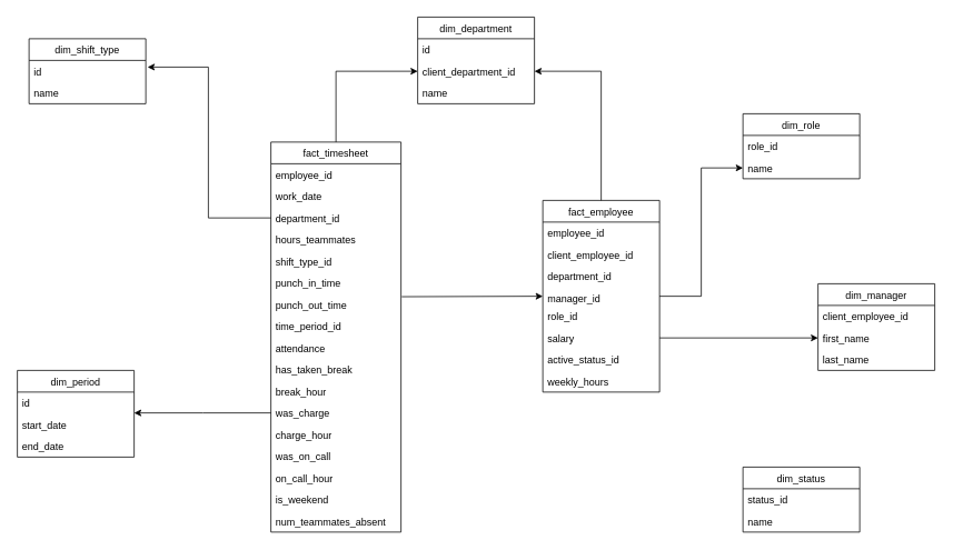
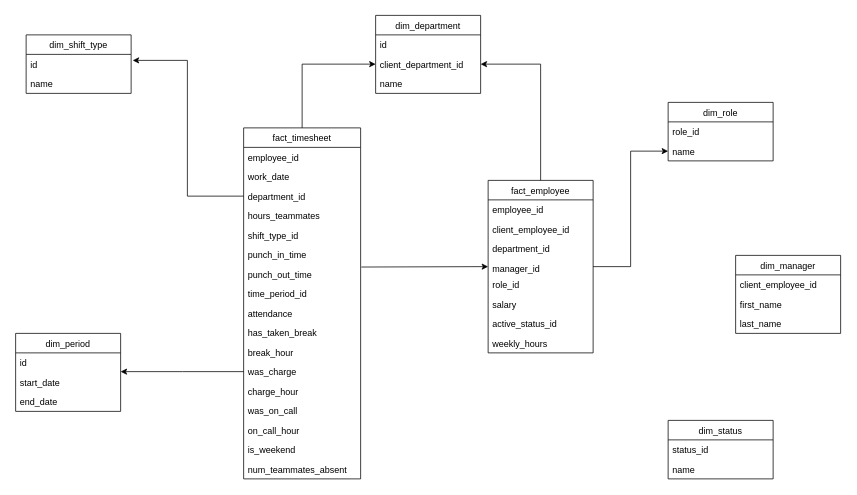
  <mxCell id="0" />
  <mxCell id="1" parent="0" />
  <mxCell id="2" style="edgeStyle=orthogonalEdgeStyle;rounded=0;orthogonalLoop=1;jettySize=auto;html=1;entryX=0;entryY=0.5;entryDx=0;entryDy=0;" parent="1" source="3" target="42" edge="1"><mxGeometry relative="1" as="geometry" /></mxCell>
  <mxCell id="3" value="fact_timesheet" style="swimlane;fontStyle=0;childLayout=stackLayout;horizontal=1;startSize=26;horizontalStack=0;resizeParent=1;resizeParentMax=0;resizeLast=0;collapsible=1;marginBottom=0;" parent="1" vertex="1"><mxGeometry x="324" y="170" width="156" height="468" as="geometry" /></mxCell>
  <mxCell id="4" value="employee_id" style="text;strokeColor=none;fillColor=none;align=left;verticalAlign=top;spacingLeft=4;spacingRight=4;overflow=hidden;rotatable=0;points=[[0,0.5],[1,0.5]];portConstraint=eastwest;" parent="3" vertex="1"><mxGeometry y="26" width="156" height="26" as="geometry" /></mxCell>
  <mxCell id="5" value="work_date" style="text;strokeColor=none;fillColor=none;align=left;verticalAlign=top;spacingLeft=4;spacingRight=4;overflow=hidden;rotatable=0;points=[[0,0.5],[1,0.5]];portConstraint=eastwest;" parent="3" vertex="1"><mxGeometry y="52" width="156" height="26" as="geometry" /></mxCell>
  <mxCell id="6" value="department_id" style="text;strokeColor=none;fillColor=none;align=left;verticalAlign=top;spacingLeft=4;spacingRight=4;overflow=hidden;rotatable=0;points=[[0,0.5],[1,0.5]];portConstraint=eastwest;" parent="3" vertex="1"><mxGeometry y="78" width="156" height="26" as="geometry" /></mxCell>
  <mxCell id="7" value="hours_teammates" style="text;strokeColor=none;fillColor=none;align=left;verticalAlign=top;spacingLeft=4;spacingRight=4;overflow=hidden;rotatable=0;points=[[0,0.5],[1,0.5]];portConstraint=eastwest;" parent="3" vertex="1"><mxGeometry y="104" width="156" height="26" as="geometry" /></mxCell>
  <mxCell id="8" value="shift_type_id" style="text;strokeColor=none;fillColor=none;align=left;verticalAlign=top;spacingLeft=4;spacingRight=4;overflow=hidden;rotatable=0;points=[[0,0.5],[1,0.5]];portConstraint=eastwest;" parent="3" vertex="1"><mxGeometry y="130" width="156" height="26" as="geometry" /></mxCell>
  <mxCell id="9" value="punch_in_time" style="text;strokeColor=none;fillColor=none;align=left;verticalAlign=top;spacingLeft=4;spacingRight=4;overflow=hidden;rotatable=0;points=[[0,0.5],[1,0.5]];portConstraint=eastwest;" parent="3" vertex="1"><mxGeometry y="156" width="156" height="26" as="geometry" /></mxCell>
  <mxCell id="10" value="punch_out_time" style="text;strokeColor=none;fillColor=none;align=left;verticalAlign=top;spacingLeft=4;spacingRight=4;overflow=hidden;rotatable=0;points=[[0,0.5],[1,0.5]];portConstraint=eastwest;" parent="3" vertex="1"><mxGeometry y="182" width="156" height="26" as="geometry" /></mxCell>
  <mxCell id="11" value="time_period_id" style="text;strokeColor=none;fillColor=none;align=left;verticalAlign=top;spacingLeft=4;spacingRight=4;overflow=hidden;rotatable=0;points=[[0,0.5],[1,0.5]];portConstraint=eastwest;" parent="3" vertex="1"><mxGeometry y="208" width="156" height="26" as="geometry" /></mxCell>
  <mxCell id="12" value="attendance" style="text;strokeColor=none;fillColor=none;align=left;verticalAlign=top;spacingLeft=4;spacingRight=4;overflow=hidden;rotatable=0;points=[[0,0.5],[1,0.5]];portConstraint=eastwest;" parent="3" vertex="1"><mxGeometry y="234" width="156" height="26" as="geometry" /></mxCell>
  <mxCell id="13" value="has_taken_break" style="text;strokeColor=none;fillColor=none;align=left;verticalAlign=top;spacingLeft=4;spacingRight=4;overflow=hidden;rotatable=0;points=[[0,0.5],[1,0.5]];portConstraint=eastwest;" parent="3" vertex="1"><mxGeometry y="260" width="156" height="26" as="geometry" /></mxCell>
  <mxCell id="14" value="break_hour" style="text;strokeColor=none;fillColor=none;align=left;verticalAlign=top;spacingLeft=4;spacingRight=4;overflow=hidden;rotatable=0;points=[[0,0.5],[1,0.5]];portConstraint=eastwest;" parent="3" vertex="1"><mxGeometry y="286" width="156" height="26" as="geometry" /></mxCell>
  <mxCell id="15" value="was_charge    " style="text;strokeColor=none;fillColor=none;align=left;verticalAlign=top;spacingLeft=4;spacingRight=4;overflow=hidden;rotatable=0;points=[[0,0.5],[1,0.5]];portConstraint=eastwest;" parent="3" vertex="1"><mxGeometry y="312" width="156" height="26" as="geometry" /></mxCell>
  <mxCell id="16" value="charge_hour" style="text;strokeColor=none;fillColor=none;align=left;verticalAlign=top;spacingLeft=4;spacingRight=4;overflow=hidden;rotatable=0;points=[[0,0.5],[1,0.5]];portConstraint=eastwest;" parent="3" vertex="1"><mxGeometry y="338" width="156" height="26" as="geometry" /></mxCell>
  <mxCell id="17" value="was_on_call" style="text;strokeColor=none;fillColor=none;align=left;verticalAlign=top;spacingLeft=4;spacingRight=4;overflow=hidden;rotatable=0;points=[[0,0.5],[1,0.5]];portConstraint=eastwest;" parent="3" vertex="1"><mxGeometry y="364" width="156" height="26" as="geometry" /></mxCell>
  <mxCell id="18" value="on_call_hour" style="text;strokeColor=none;fillColor=none;align=left;verticalAlign=top;spacingLeft=4;spacingRight=4;overflow=hidden;rotatable=0;points=[[0,0.5],[1,0.5]];portConstraint=eastwest;" parent="3" vertex="1"><mxGeometry y="390" width="156" height="26" as="geometry" /></mxCell>
  <mxCell id="19" value="is_weekend" style="text;strokeColor=none;fillColor=none;align=left;verticalAlign=top;spacingLeft=4;spacingRight=4;overflow=hidden;rotatable=0;points=[[0,0.5],[1,0.5]];portConstraint=eastwest;" parent="3" vertex="1"><mxGeometry y="416" width="156" height="26" as="geometry" /></mxCell>
  <mxCell id="20" value="num_teammates_absent" style="text;strokeColor=none;fillColor=none;align=left;verticalAlign=top;spacingLeft=4;spacingRight=4;overflow=hidden;rotatable=0;points=[[0,0.5],[1,0.5]];portConstraint=eastwest;" parent="3" vertex="1"><mxGeometry y="442" width="156" height="26" as="geometry" /></mxCell>
  <mxCell id="21" value="fact_employee" style="swimlane;fontStyle=0;childLayout=stackLayout;horizontal=1;startSize=26;horizontalStack=0;resizeParent=1;resizeParentMax=0;resizeLast=0;collapsible=1;marginBottom=0;" parent="1" vertex="1"><mxGeometry x="650" y="240" width="140" height="230" as="geometry" /></mxCell>
  <mxCell id="22" value="employee_id" style="text;strokeColor=none;fillColor=none;align=left;verticalAlign=top;spacingLeft=4;spacingRight=4;overflow=hidden;rotatable=0;points=[[0,0.5],[1,0.5]];portConstraint=eastwest;" parent="21" vertex="1"><mxGeometry y="26" width="140" height="26" as="geometry" /></mxCell>
  <mxCell id="23" value="client_employee_id" style="text;strokeColor=none;fillColor=none;align=left;verticalAlign=top;spacingLeft=4;spacingRight=4;overflow=hidden;rotatable=0;points=[[0,0.5],[1,0.5]];portConstraint=eastwest;" parent="21" vertex="1"><mxGeometry y="52" width="140" height="26" as="geometry" /></mxCell>
  <mxCell id="24" value="department_id" style="text;strokeColor=none;fillColor=none;align=left;verticalAlign=top;spacingLeft=4;spacingRight=4;overflow=hidden;rotatable=0;points=[[0,0.5],[1,0.5]];portConstraint=eastwest;" parent="21" vertex="1"><mxGeometry y="78" width="140" height="26" as="geometry" /></mxCell>
  <mxCell id="25" value="manager_id" style="text;strokeColor=none;fillColor=none;align=left;verticalAlign=top;spacingLeft=4;spacingRight=4;overflow=hidden;rotatable=0;points=[[0,0.5],[1,0.5]];portConstraint=eastwest;" parent="21" vertex="1"><mxGeometry y="104" width="140" height="22" as="geometry" /></mxCell>
  <mxCell id="26" value="role_id" style="text;strokeColor=none;fillColor=none;align=left;verticalAlign=top;spacingLeft=4;spacingRight=4;overflow=hidden;rotatable=0;points=[[0,0.5],[1,0.5]];portConstraint=eastwest;" parent="21" vertex="1"><mxGeometry y="126" width="140" height="26" as="geometry" /></mxCell>
  <mxCell id="27" value="salary" style="text;strokeColor=none;fillColor=none;align=left;verticalAlign=top;spacingLeft=4;spacingRight=4;overflow=hidden;rotatable=0;points=[[0,0.5],[1,0.5]];portConstraint=eastwest;" parent="21" vertex="1"><mxGeometry y="152" width="140" height="26" as="geometry" /></mxCell>
  <mxCell id="28" value="active_status_id" style="text;strokeColor=none;fillColor=none;align=left;verticalAlign=top;spacingLeft=4;spacingRight=4;overflow=hidden;rotatable=0;points=[[0,0.5],[1,0.5]];portConstraint=eastwest;" parent="21" vertex="1"><mxGeometry y="178" width="140" height="26" as="geometry" /></mxCell>
  <mxCell id="29" value="weekly_hours" style="text;strokeColor=none;fillColor=none;align=left;verticalAlign=top;spacingLeft=4;spacingRight=4;overflow=hidden;rotatable=0;points=[[0,0.5],[1,0.5]];portConstraint=eastwest;" parent="21" vertex="1"><mxGeometry y="204" width="140" height="26" as="geometry" /></mxCell>
  <mxCell id="30" value="dim_status" style="swimlane;fontStyle=0;childLayout=stackLayout;horizontal=1;startSize=26;horizontalStack=0;resizeParent=1;resizeParentMax=0;resizeLast=0;collapsible=1;marginBottom=0;" parent="1" vertex="1"><mxGeometry x="890" y="560" width="140" height="78" as="geometry" /></mxCell>
  <mxCell id="31" value="status_id" style="text;strokeColor=none;fillColor=none;align=left;verticalAlign=top;spacingLeft=4;spacingRight=4;overflow=hidden;rotatable=0;points=[[0,0.5],[1,0.5]];portConstraint=eastwest;" parent="30" vertex="1"><mxGeometry y="26" width="140" height="26" as="geometry" /></mxCell>
  <mxCell id="32" value="name" style="text;strokeColor=none;fillColor=none;align=left;verticalAlign=top;spacingLeft=4;spacingRight=4;overflow=hidden;rotatable=0;points=[[0,0.5],[1,0.5]];portConstraint=eastwest;" parent="30" vertex="1"><mxGeometry y="52" width="140" height="26" as="geometry" /></mxCell>
  <mxCell id="33" value="dim_role" style="swimlane;fontStyle=0;childLayout=stackLayout;horizontal=1;startSize=26;horizontalStack=0;resizeParent=1;resizeParentMax=0;resizeLast=0;collapsible=1;marginBottom=0;" parent="1" vertex="1"><mxGeometry x="890" y="136" width="140" height="78" as="geometry" /></mxCell>
  <mxCell id="34" value="role_id" style="text;strokeColor=none;fillColor=none;align=left;verticalAlign=top;spacingLeft=4;spacingRight=4;overflow=hidden;rotatable=0;points=[[0,0.5],[1,0.5]];portConstraint=eastwest;" parent="33" vertex="1"><mxGeometry y="26" width="140" height="26" as="geometry" /></mxCell>
  <mxCell id="35" value="name" style="text;strokeColor=none;fillColor=none;align=left;verticalAlign=top;spacingLeft=4;spacingRight=4;overflow=hidden;rotatable=0;points=[[0,0.5],[1,0.5]];portConstraint=eastwest;" parent="33" vertex="1"><mxGeometry y="52" width="140" height="26" as="geometry" /></mxCell>
  <mxCell id="36" value="dim_manager" style="swimlane;fontStyle=0;childLayout=stackLayout;horizontal=1;startSize=26;horizontalStack=0;resizeParent=1;resizeParentMax=0;resizeLast=0;collapsible=1;marginBottom=0;" parent="1" vertex="1"><mxGeometry x="980" y="340" width="140" height="104" as="geometry" /></mxCell>
  <mxCell id="37" value="client_employee_id" style="text;strokeColor=none;fillColor=none;align=left;verticalAlign=top;spacingLeft=4;spacingRight=4;overflow=hidden;rotatable=0;points=[[0,0.5],[1,0.5]];portConstraint=eastwest;" parent="36" vertex="1"><mxGeometry y="26" width="140" height="26" as="geometry" /></mxCell>
  <mxCell id="38" value="first_name" style="text;strokeColor=none;fillColor=none;align=left;verticalAlign=top;spacingLeft=4;spacingRight=4;overflow=hidden;rotatable=0;points=[[0,0.5],[1,0.5]];portConstraint=eastwest;" parent="36" vertex="1"><mxGeometry y="52" width="140" height="26" as="geometry" /></mxCell>
  <mxCell id="39" value="last_name" style="text;strokeColor=none;fillColor=none;align=left;verticalAlign=top;spacingLeft=4;spacingRight=4;overflow=hidden;rotatable=0;points=[[0,0.5],[1,0.5]];portConstraint=eastwest;" parent="36" vertex="1"><mxGeometry y="78" width="140" height="26" as="geometry" /></mxCell>
  <mxCell id="40" value="dim_department" style="swimlane;fontStyle=0;childLayout=stackLayout;horizontal=1;startSize=26;horizontalStack=0;resizeParent=1;resizeParentMax=0;resizeLast=0;collapsible=1;marginBottom=0;" parent="1" vertex="1"><mxGeometry x="500" y="20" width="140" height="104" as="geometry" /></mxCell>
  <mxCell id="41" value="id" style="text;strokeColor=none;fillColor=none;align=left;verticalAlign=top;spacingLeft=4;spacingRight=4;overflow=hidden;rotatable=0;points=[[0,0.5],[1,0.5]];portConstraint=eastwest;" parent="40" vertex="1"><mxGeometry y="26" width="140" height="26" as="geometry" /></mxCell>
  <mxCell id="42" value="client_department_id" style="text;strokeColor=none;fillColor=none;align=left;verticalAlign=top;spacingLeft=4;spacingRight=4;overflow=hidden;rotatable=0;points=[[0,0.5],[1,0.5]];portConstraint=eastwest;" parent="40" vertex="1"><mxGeometry y="52" width="140" height="26" as="geometry" /></mxCell>
  <mxCell id="43" value="name" style="text;strokeColor=none;fillColor=none;align=left;verticalAlign=top;spacingLeft=4;spacingRight=4;overflow=hidden;rotatable=0;points=[[0,0.5],[1,0.5]];portConstraint=eastwest;" parent="40" vertex="1"><mxGeometry y="78" width="140" height="26" as="geometry" /></mxCell>
  <mxCell id="44" value="dim_shift_type" style="swimlane;fontStyle=0;childLayout=stackLayout;horizontal=1;startSize=26;horizontalStack=0;resizeParent=1;resizeParentMax=0;resizeLast=0;collapsible=1;marginBottom=0;" parent="1" vertex="1"><mxGeometry x="34" y="46" width="140" height="78" as="geometry" /></mxCell>
  <mxCell id="45" value="id" style="text;strokeColor=none;fillColor=none;align=left;verticalAlign=top;spacingLeft=4;spacingRight=4;overflow=hidden;rotatable=0;points=[[0,0.5],[1,0.5]];portConstraint=eastwest;" parent="44" vertex="1"><mxGeometry y="26" width="140" height="26" as="geometry" /></mxCell>
  <mxCell id="46" value="name" style="text;strokeColor=none;fillColor=none;align=left;verticalAlign=top;spacingLeft=4;spacingRight=4;overflow=hidden;rotatable=0;points=[[0,0.5],[1,0.5]];portConstraint=eastwest;" parent="44" vertex="1"><mxGeometry y="52" width="140" height="26" as="geometry" /></mxCell>
  <mxCell id="47" value="dim_period" style="swimlane;fontStyle=0;childLayout=stackLayout;horizontal=1;startSize=26;horizontalStack=0;resizeParent=1;resizeParentMax=0;resizeLast=0;collapsible=1;marginBottom=0;" parent="1" vertex="1"><mxGeometry x="20" y="444" width="140" height="104" as="geometry" /></mxCell>
  <mxCell id="48" value="id" style="text;strokeColor=none;fillColor=none;align=left;verticalAlign=top;spacingLeft=4;spacingRight=4;overflow=hidden;rotatable=0;points=[[0,0.5],[1,0.5]];portConstraint=eastwest;" parent="47" vertex="1"><mxGeometry y="26" width="140" height="26" as="geometry" /></mxCell>
  <mxCell id="49" value="start_date" style="text;strokeColor=none;fillColor=none;align=left;verticalAlign=top;spacingLeft=4;spacingRight=4;overflow=hidden;rotatable=0;points=[[0,0.5],[1,0.5]];portConstraint=eastwest;" parent="47" vertex="1"><mxGeometry y="52" width="140" height="26" as="geometry" /></mxCell>
  <mxCell id="50" value="end_date" style="text;strokeColor=none;fillColor=none;align=left;verticalAlign=top;spacingLeft=4;spacingRight=4;overflow=hidden;rotatable=0;points=[[0,0.5],[1,0.5]];portConstraint=eastwest;" parent="47" vertex="1"><mxGeometry y="78" width="140" height="26" as="geometry" /></mxCell>
  <mxCell id="51" style="edgeStyle=orthogonalEdgeStyle;rounded=0;orthogonalLoop=1;jettySize=auto;html=1;exitX=0;exitY=0.5;exitDx=0;exitDy=0;" parent="1" source="15" edge="1"><mxGeometry relative="1" as="geometry"><mxPoint x="160" y="495" as="targetPoint" /><mxPoint x="220" y="380" as="sourcePoint" /><Array as="points" /></mxGeometry></mxCell>
  <mxCell id="52" style="edgeStyle=orthogonalEdgeStyle;rounded=0;orthogonalLoop=1;jettySize=auto;html=1;entryX=1.015;entryY=0.308;entryDx=0;entryDy=0;entryPerimeter=0;" parent="1" source="6" target="45" edge="1"><mxGeometry relative="1" as="geometry" /></mxCell>
  <mxCell id="53" value="" style="endArrow=classic;html=1;entryX=0;entryY=0.5;entryDx=0;entryDy=0;exitX=1.006;exitY=0.137;exitDx=0;exitDy=0;exitPerimeter=0;" parent="1" source="10" target="25" edge="1"><mxGeometry width="50" height="50" relative="1" as="geometry"><mxPoint x="481" y="365" as="sourcePoint" /><mxPoint x="550" y="310" as="targetPoint" /></mxGeometry></mxCell>
  <mxCell id="54" style="edgeStyle=orthogonalEdgeStyle;rounded=0;orthogonalLoop=1;jettySize=auto;html=1;exitX=0.5;exitY=0;exitDx=0;exitDy=0;" parent="1" source="21" target="42" edge="1"><mxGeometry relative="1" as="geometry"><Array as="points"><mxPoint x="720" y="85" /></Array></mxGeometry></mxCell>
  <mxCell id="55" style="edgeStyle=orthogonalEdgeStyle;rounded=0;orthogonalLoop=1;jettySize=auto;html=1;entryX=0;entryY=0.5;entryDx=0;entryDy=0;" parent="1" source="25" target="35" edge="1"><mxGeometry relative="1" as="geometry" /></mxCell>
- <mxCell id="56" style="edgeStyle=orthogonalEdgeStyle;rounded=0;orthogonalLoop=1;jettySize=auto;html=1;entryX=0;entryY=0.5;entryDx=0;entryDy=0;" parent="1" source="27" target="38" edge="1"><mxGeometry relative="1" as="geometry" /></mxCell>
